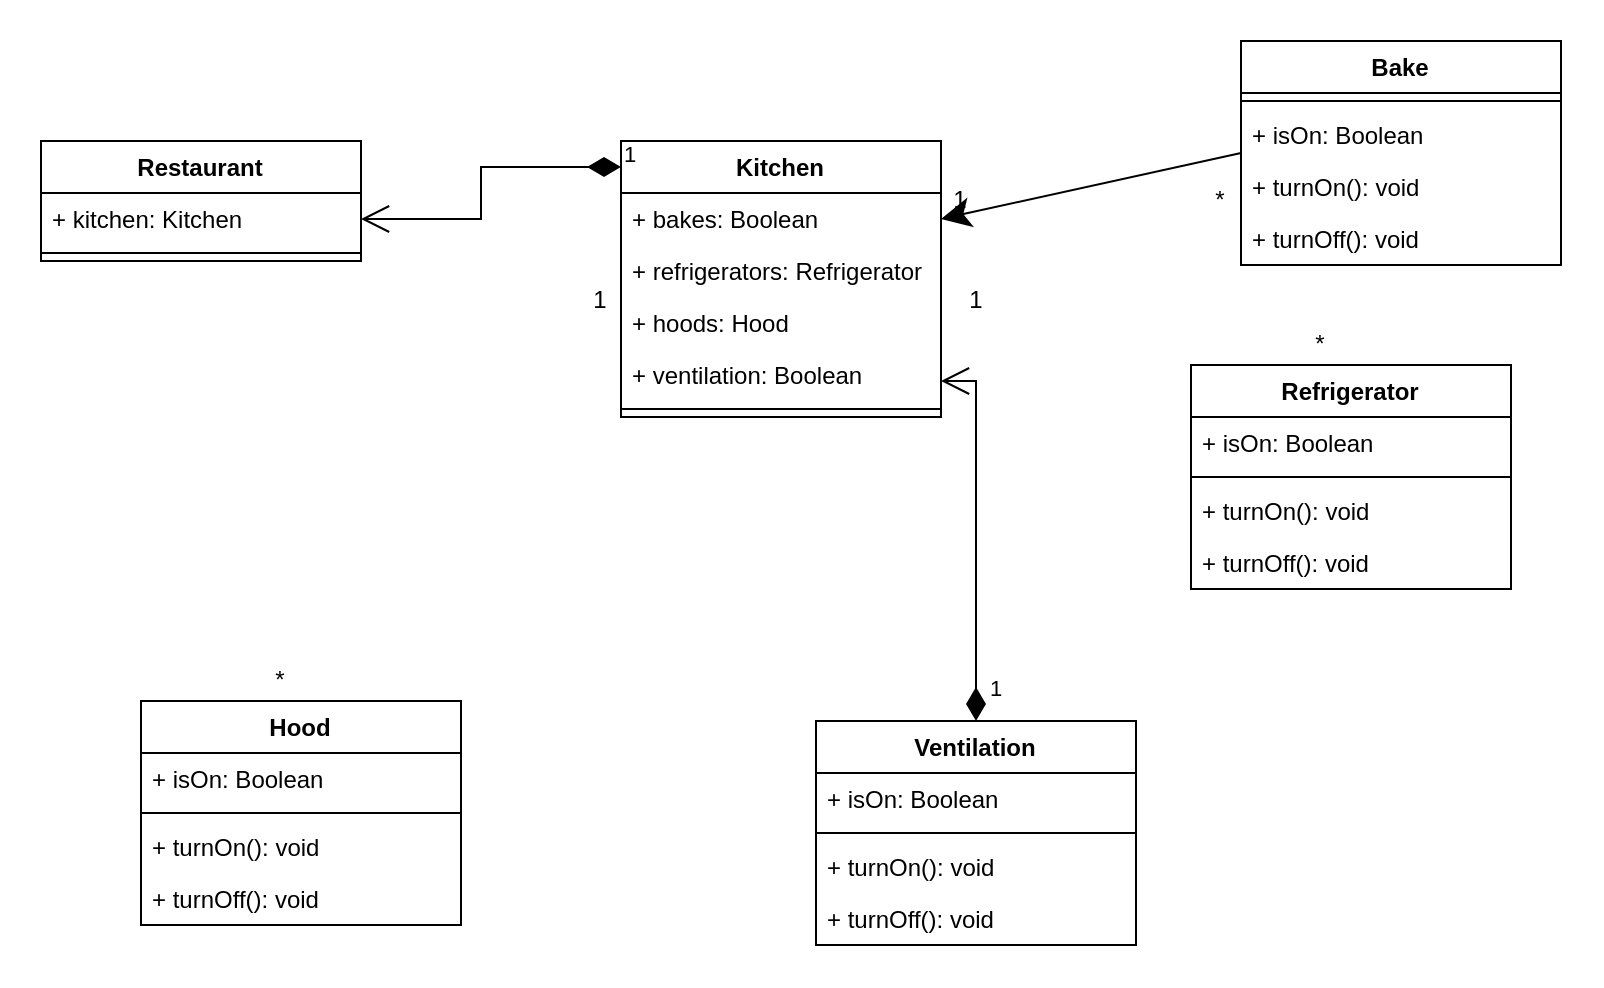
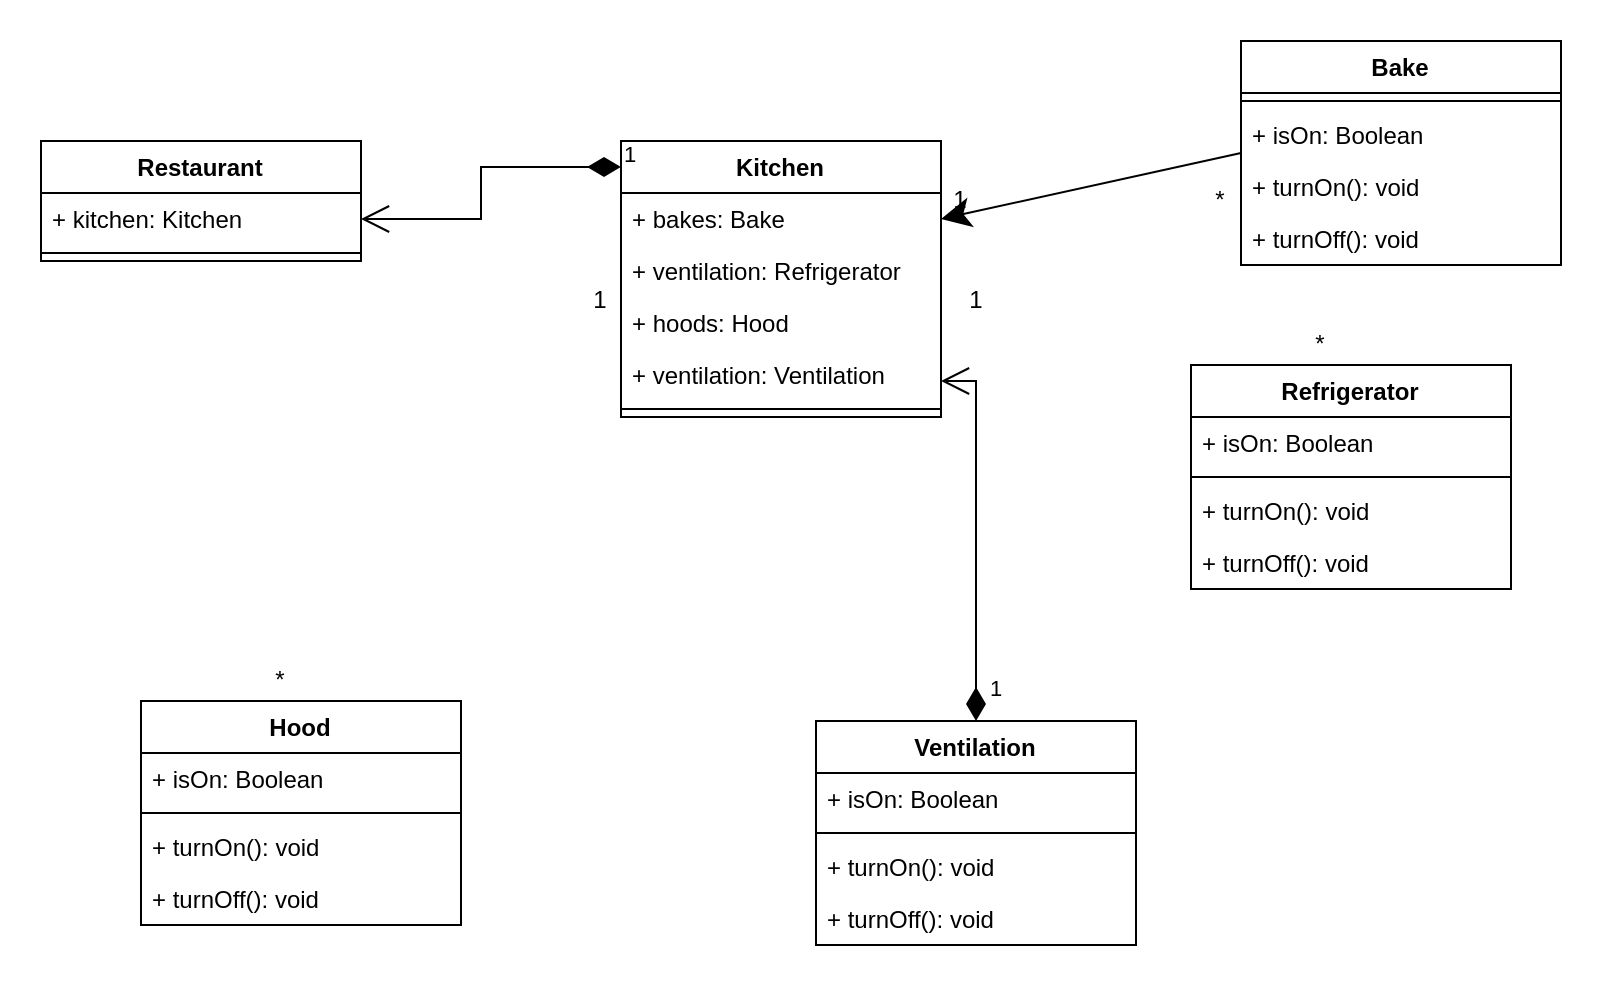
  <mxCell id="0" />
  <mxCell id="1" parent="0" />
  <mxCell id="2" value="Restaurant" style="swimlane;fontStyle=1;align=center;verticalAlign=top;childLayout=stackLayout;horizontal=1;startSize=26;horizontalStack=0;resizeParent=1;resizeParentMax=0;resizeLast=0;collapsible=1;marginBottom=0;" vertex="1" parent="1"><mxGeometry x="20" y="70" width="160" height="60" as="geometry"><mxRectangle x="40" y="160" width="100" height="26" as="alternateBounds" /></mxGeometry></mxCell>
  <mxCell id="3" value="+ kitchen: Kitchen" style="text;strokeColor=none;fillColor=none;align=left;verticalAlign=top;spacingLeft=4;spacingRight=4;overflow=hidden;rotatable=0;points=[[0,0.5],[1,0.5]];portConstraint=eastwest;" vertex="1" parent="2"><mxGeometry y="26" width="160" height="26" as="geometry" /></mxCell>
  <mxCell id="4" value="" style="line;strokeWidth=1;fillColor=none;align=left;verticalAlign=middle;spacingTop=-1;spacingLeft=3;spacingRight=3;rotatable=0;labelPosition=right;points=[];portConstraint=eastwest;" vertex="1" parent="2"><mxGeometry y="52" width="160" height="8" as="geometry" /></mxCell>
  <mxCell id="5" value="Kitchen" style="swimlane;fontStyle=1;align=center;verticalAlign=top;childLayout=stackLayout;horizontal=1;startSize=26;horizontalStack=0;resizeParent=1;resizeParentMax=0;resizeLast=0;collapsible=1;marginBottom=0;" vertex="1" parent="1"><mxGeometry x="310" y="70" width="160" height="138" as="geometry"><mxRectangle x="280" y="160" width="100" height="26" as="alternateBounds" /></mxGeometry></mxCell>
- <mxCell id="6" value="+ bakes: Boolean" style="text;strokeColor=none;fillColor=none;align=left;verticalAlign=top;spacingLeft=4;spacingRight=4;overflow=hidden;rotatable=0;points=[[0,0.5],[1,0.5]];portConstraint=eastwest;" vertex="1" parent="5"><mxGeometry y="26" width="160" height="26" as="geometry" /></mxCell>
- <mxCell id="7" value="+ refrigerators: Refrigerator" style="text;strokeColor=none;fillColor=none;align=left;verticalAlign=top;spacingLeft=4;spacingRight=4;overflow=hidden;rotatable=0;points=[[0,0.5],[1,0.5]];portConstraint=eastwest;" vertex="1" parent="5"><mxGeometry y="52" width="160" height="26" as="geometry" /></mxCell>
+ <mxCell id="6" value="+ bakes: Bake" style="text;strokeColor=none;fillColor=none;align=left;verticalAlign=top;spacingLeft=4;spacingRight=4;overflow=hidden;rotatable=0;points=[[0,0.5],[1,0.5]];portConstraint=eastwest;" vertex="1" parent="5"><mxGeometry y="26" width="160" height="26" as="geometry" /></mxCell>
+ <mxCell id="7" value="+ ventilation: Refrigerator" style="text;strokeColor=none;fillColor=none;align=left;verticalAlign=top;spacingLeft=4;spacingRight=4;overflow=hidden;rotatable=0;points=[[0,0.5],[1,0.5]];portConstraint=eastwest;" vertex="1" parent="5"><mxGeometry y="52" width="160" height="26" as="geometry" /></mxCell>
  <mxCell id="8" value="+ hoods: Hood" style="text;strokeColor=none;fillColor=none;align=left;verticalAlign=top;spacingLeft=4;spacingRight=4;overflow=hidden;rotatable=0;points=[[0,0.5],[1,0.5]];portConstraint=eastwest;" vertex="1" parent="5"><mxGeometry y="78" width="160" height="26" as="geometry" /></mxCell>
- <mxCell id="9" value="+ ventilation: Boolean" style="text;strokeColor=none;fillColor=none;align=left;verticalAlign=top;spacingLeft=4;spacingRight=4;overflow=hidden;rotatable=0;points=[[0,0.5],[1,0.5]];portConstraint=eastwest;" vertex="1" parent="5"><mxGeometry y="104" width="160" height="26" as="geometry" /></mxCell>
+ <mxCell id="9" value="+ ventilation: Ventilation" style="text;strokeColor=none;fillColor=none;align=left;verticalAlign=top;spacingLeft=4;spacingRight=4;overflow=hidden;rotatable=0;points=[[0,0.5],[1,0.5]];portConstraint=eastwest;" vertex="1" parent="5"><mxGeometry y="104" width="160" height="26" as="geometry" /></mxCell>
  <mxCell id="10" value="" style="line;strokeWidth=1;fillColor=none;align=left;verticalAlign=middle;spacingTop=-1;spacingLeft=3;spacingRight=3;rotatable=0;labelPosition=right;points=[];portConstraint=eastwest;" vertex="1" parent="5"><mxGeometry y="130" width="160" height="8" as="geometry" /></mxCell>
  <mxCell id="11" value="Hood" style="swimlane;fontStyle=1;align=center;verticalAlign=top;childLayout=stackLayout;horizontal=1;startSize=26;horizontalStack=0;resizeParent=1;resizeParentMax=0;resizeLast=0;collapsible=1;marginBottom=0;" vertex="1" parent="1"><mxGeometry x="70" y="350" width="160" height="112" as="geometry"><mxRectangle x="70" y="440" width="100" height="26" as="alternateBounds" /></mxGeometry></mxCell>
  <mxCell id="12" value="+ isOn: Boolean" style="text;strokeColor=none;fillColor=none;align=left;verticalAlign=top;spacingLeft=4;spacingRight=4;overflow=hidden;rotatable=0;points=[[0,0.5],[1,0.5]];portConstraint=eastwest;" vertex="1" parent="11"><mxGeometry y="26" width="160" height="26" as="geometry" /></mxCell>
  <mxCell id="13" value="" style="line;strokeWidth=1;fillColor=none;align=left;verticalAlign=middle;spacingTop=-1;spacingLeft=3;spacingRight=3;rotatable=0;labelPosition=right;points=[];portConstraint=eastwest;" vertex="1" parent="11"><mxGeometry y="52" width="160" height="8" as="geometry" /></mxCell>
  <mxCell id="14" value="+ turnOn(): void" style="text;strokeColor=none;fillColor=none;align=left;verticalAlign=top;spacingLeft=4;spacingRight=4;overflow=hidden;rotatable=0;points=[[0,0.5],[1,0.5]];portConstraint=eastwest;" vertex="1" parent="11"><mxGeometry y="60" width="160" height="26" as="geometry" /></mxCell>
  <mxCell id="15" value="+ turnOff(): void" style="text;strokeColor=none;fillColor=none;align=left;verticalAlign=top;spacingLeft=4;spacingRight=4;overflow=hidden;rotatable=0;points=[[0,0.5],[1,0.5]];portConstraint=eastwest;" vertex="1" parent="11"><mxGeometry y="86" width="160" height="26" as="geometry" /></mxCell>
  <mxCell id="16" value="Refrigerator" style="swimlane;fontStyle=1;align=center;verticalAlign=top;childLayout=stackLayout;horizontal=1;startSize=26;horizontalStack=0;resizeParent=1;resizeParentMax=0;resizeLast=0;collapsible=1;marginBottom=0;" vertex="1" parent="1"><mxGeometry x="595" y="182" width="160" height="112" as="geometry"><mxRectangle x="595" y="272" width="100" height="26" as="alternateBounds" /></mxGeometry></mxCell>
  <mxCell id="17" value="+ isOn: Boolean" style="text;strokeColor=none;fillColor=none;align=left;verticalAlign=top;spacingLeft=4;spacingRight=4;overflow=hidden;rotatable=0;points=[[0,0.5],[1,0.5]];portConstraint=eastwest;" vertex="1" parent="16"><mxGeometry y="26" width="160" height="26" as="geometry" /></mxCell>
  <mxCell id="18" value="" style="line;strokeWidth=1;fillColor=none;align=left;verticalAlign=middle;spacingTop=-1;spacingLeft=3;spacingRight=3;rotatable=0;labelPosition=right;points=[];portConstraint=eastwest;" vertex="1" parent="16"><mxGeometry y="52" width="160" height="8" as="geometry" /></mxCell>
  <mxCell id="19" value="+ turnOn(): void" style="text;strokeColor=none;fillColor=none;align=left;verticalAlign=top;spacingLeft=4;spacingRight=4;overflow=hidden;rotatable=0;points=[[0,0.5],[1,0.5]];portConstraint=eastwest;" vertex="1" parent="16"><mxGeometry y="60" width="160" height="26" as="geometry" /></mxCell>
  <mxCell id="20" value="+ turnOff(): void" style="text;strokeColor=none;fillColor=none;align=left;verticalAlign=top;spacingLeft=4;spacingRight=4;overflow=hidden;rotatable=0;points=[[0,0.5],[1,0.5]];portConstraint=eastwest;" vertex="1" parent="16"><mxGeometry y="86" width="160" height="26" as="geometry" /></mxCell>
  <mxCell id="21" value="Ventilation" style="swimlane;fontStyle=1;align=center;verticalAlign=top;childLayout=stackLayout;horizontal=1;startSize=26;horizontalStack=0;resizeParent=1;resizeParentMax=0;resizeLast=0;collapsible=1;marginBottom=0;" vertex="1" parent="1"><mxGeometry x="407.5" y="360" width="160" height="112" as="geometry"><mxRectangle x="400" y="450" width="115" height="26" as="alternateBounds" /></mxGeometry></mxCell>
  <mxCell id="22" value="+ isOn: Boolean" style="text;strokeColor=none;fillColor=none;align=left;verticalAlign=top;spacingLeft=4;spacingRight=4;overflow=hidden;rotatable=0;points=[[0,0.5],[1,0.5]];portConstraint=eastwest;" vertex="1" parent="21"><mxGeometry y="26" width="160" height="26" as="geometry" /></mxCell>
  <mxCell id="23" value="" style="line;strokeWidth=1;fillColor=none;align=left;verticalAlign=middle;spacingTop=-1;spacingLeft=3;spacingRight=3;rotatable=0;labelPosition=right;points=[];portConstraint=eastwest;" vertex="1" parent="21"><mxGeometry y="52" width="160" height="8" as="geometry" /></mxCell>
  <mxCell id="24" value="+ turnOn(): void" style="text;strokeColor=none;fillColor=none;align=left;verticalAlign=top;spacingLeft=4;spacingRight=4;overflow=hidden;rotatable=0;points=[[0,0.5],[1,0.5]];portConstraint=eastwest;" vertex="1" parent="21"><mxGeometry y="60" width="160" height="26" as="geometry" /></mxCell>
  <mxCell id="25" value="+ turnOff(): void" style="text;strokeColor=none;fillColor=none;align=left;verticalAlign=top;spacingLeft=4;spacingRight=4;overflow=hidden;rotatable=0;points=[[0,0.5],[1,0.5]];portConstraint=eastwest;" vertex="1" parent="21"><mxGeometry y="86" width="160" height="26" as="geometry" /></mxCell>
  <mxCell id="26" value="Bake" style="swimlane;fontStyle=1;align=center;verticalAlign=top;childLayout=stackLayout;horizontal=1;startSize=26;horizontalStack=0;resizeParent=1;resizeParentMax=0;resizeLast=0;collapsible=1;marginBottom=0;" vertex="1" parent="1"><mxGeometry x="620" y="20" width="160" height="112" as="geometry"><mxRectangle x="590" y="186" width="110" height="26" as="alternateBounds" /></mxGeometry></mxCell>
  <mxCell id="27" value="" style="line;strokeWidth=1;fillColor=none;align=left;verticalAlign=middle;spacingTop=-1;spacingLeft=3;spacingRight=3;rotatable=0;labelPosition=right;points=[];portConstraint=eastwest;" vertex="1" parent="26"><mxGeometry y="26" width="160" height="8" as="geometry" /></mxCell>
  <mxCell id="28" value="+ isOn: Boolean" style="text;strokeColor=none;fillColor=none;align=left;verticalAlign=top;spacingLeft=4;spacingRight=4;overflow=hidden;rotatable=0;points=[[0,0.5],[1,0.5]];portConstraint=eastwest;" vertex="1" parent="26"><mxGeometry y="34" width="160" height="26" as="geometry" /></mxCell>
  <mxCell id="29" value="+ turnOn(): void" style="text;strokeColor=none;fillColor=none;align=left;verticalAlign=top;spacingLeft=4;spacingRight=4;overflow=hidden;rotatable=0;points=[[0,0.5],[1,0.5]];portConstraint=eastwest;" vertex="1" parent="26"><mxGeometry y="60" width="160" height="26" as="geometry" /></mxCell>
  <mxCell id="30" value="+ turnOff(): void" style="text;strokeColor=none;fillColor=none;align=left;verticalAlign=top;spacingLeft=4;spacingRight=4;overflow=hidden;rotatable=0;points=[[0,0.5],[1,0.5]];portConstraint=eastwest;" vertex="1" parent="26"><mxGeometry y="86" width="160" height="26" as="geometry" /></mxCell>
  <mxCell id="31" value="1" style="endArrow=open;html=1;endSize=12;startArrow=diamondThin;startSize=14;startFill=1;edgeStyle=orthogonalEdgeStyle;align=left;verticalAlign=bottom;rounded=0;entryX=1;entryY=0.5;entryDx=0;entryDy=0;" edge="1" parent="1" target="3"><mxGeometry x="-1" y="3" relative="1" as="geometry"><mxPoint x="310" y="83" as="sourcePoint" /><mxPoint x="520" y="250" as="targetPoint" /><Array as="points"><mxPoint x="240" y="83" /><mxPoint x="240" y="109" /></Array></mxGeometry></mxCell>
  <mxCell id="32" value="1" style="endArrow=open;html=1;endSize=12;startArrow=diamondThin;startSize=14;startFill=1;edgeStyle=orthogonalEdgeStyle;align=left;verticalAlign=bottom;rounded=0;exitX=0.5;exitY=0;exitDx=0;exitDy=0;" edge="1" parent="1" source="21"><mxGeometry x="-0.93" y="-5" relative="1" as="geometry"><mxPoint x="360" y="250" as="sourcePoint" /><mxPoint x="470" y="190" as="targetPoint" /><Array as="points"><mxPoint x="487" y="190" /></Array><mxPoint as="offset" /></mxGeometry></mxCell>
  <mxCell id="33" value="*" style="text;html=1;strokeColor=none;fillColor=none;align=center;verticalAlign=middle;whiteSpace=wrap;rounded=0;" vertex="1" parent="1"><mxGeometry x="130" y="330" width="20" height="20" as="geometry" /></mxCell>
  <mxCell id="34" value="*" style="text;html=1;strokeColor=none;fillColor=none;align=center;verticalAlign=middle;whiteSpace=wrap;rounded=0;" vertex="1" parent="1"><mxGeometry x="600" y="90" width="20" height="20" as="geometry" /></mxCell>
  <mxCell id="35" value="*" style="text;html=1;strokeColor=none;fillColor=none;align=center;verticalAlign=middle;whiteSpace=wrap;rounded=0;" vertex="1" parent="1"><mxGeometry x="650" y="162" width="20" height="20" as="geometry" /></mxCell>
  <mxCell id="36" value="1" style="text;html=1;strokeColor=none;fillColor=none;align=center;verticalAlign=middle;whiteSpace=wrap;rounded=0;" vertex="1" parent="1"><mxGeometry x="477.5" y="140" width="20" height="20" as="geometry" /></mxCell>
  <mxCell id="37" value="1" style="text;html=1;strokeColor=none;fillColor=none;align=center;verticalAlign=middle;whiteSpace=wrap;rounded=0;" vertex="1" parent="1"><mxGeometry x="290" y="140" width="20" height="20" as="geometry" /></mxCell>
  <mxCell id="38" value="" style="endArrow=classic;endFill=1;endSize=12;html=1;rounded=0;entryX=1;entryY=0.5;entryDx=0;entryDy=0;exitX=0;exitY=0.5;exitDx=0;exitDy=0;" edge="1" parent="1" source="26" target="6"><mxGeometry width="160" relative="1" as="geometry"><mxPoint x="360" y="250" as="sourcePoint" /><mxPoint x="520" y="250" as="targetPoint" /></mxGeometry></mxCell>
  <mxCell id="39" value="1" style="text;html=1;strokeColor=none;fillColor=none;align=center;verticalAlign=middle;whiteSpace=wrap;rounded=0;" vertex="1" parent="1"><mxGeometry x="470" y="90" width="20" height="20" as="geometry" /></mxCell>
